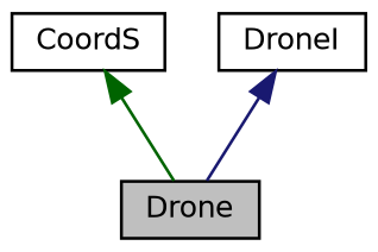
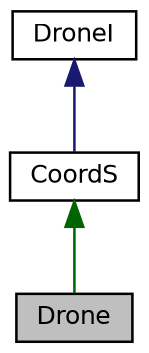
  digraph {
    node [color=black fillcolor=white fontname=Helvetica fontsize=10 shape=record style=filled]
    edge [dir=back fontname=Helvetica fontsize=10 labelfontname=Helvetica labelfontsize=10 style=solid]
    n1 [fillcolor=grey75 fontcolor=black height=0.2 label=Drone width=0.4]
    n2 [height=0.2 label=CoordS width=0.4]
    n3 [height=0.2 label=DroneI width=0.4]
    n2 -> n1 [color=darkgreen]
-   n3 -> n1 [color=midnightblue]
+   n3 -> n2 [color=midnightblue]
  }
